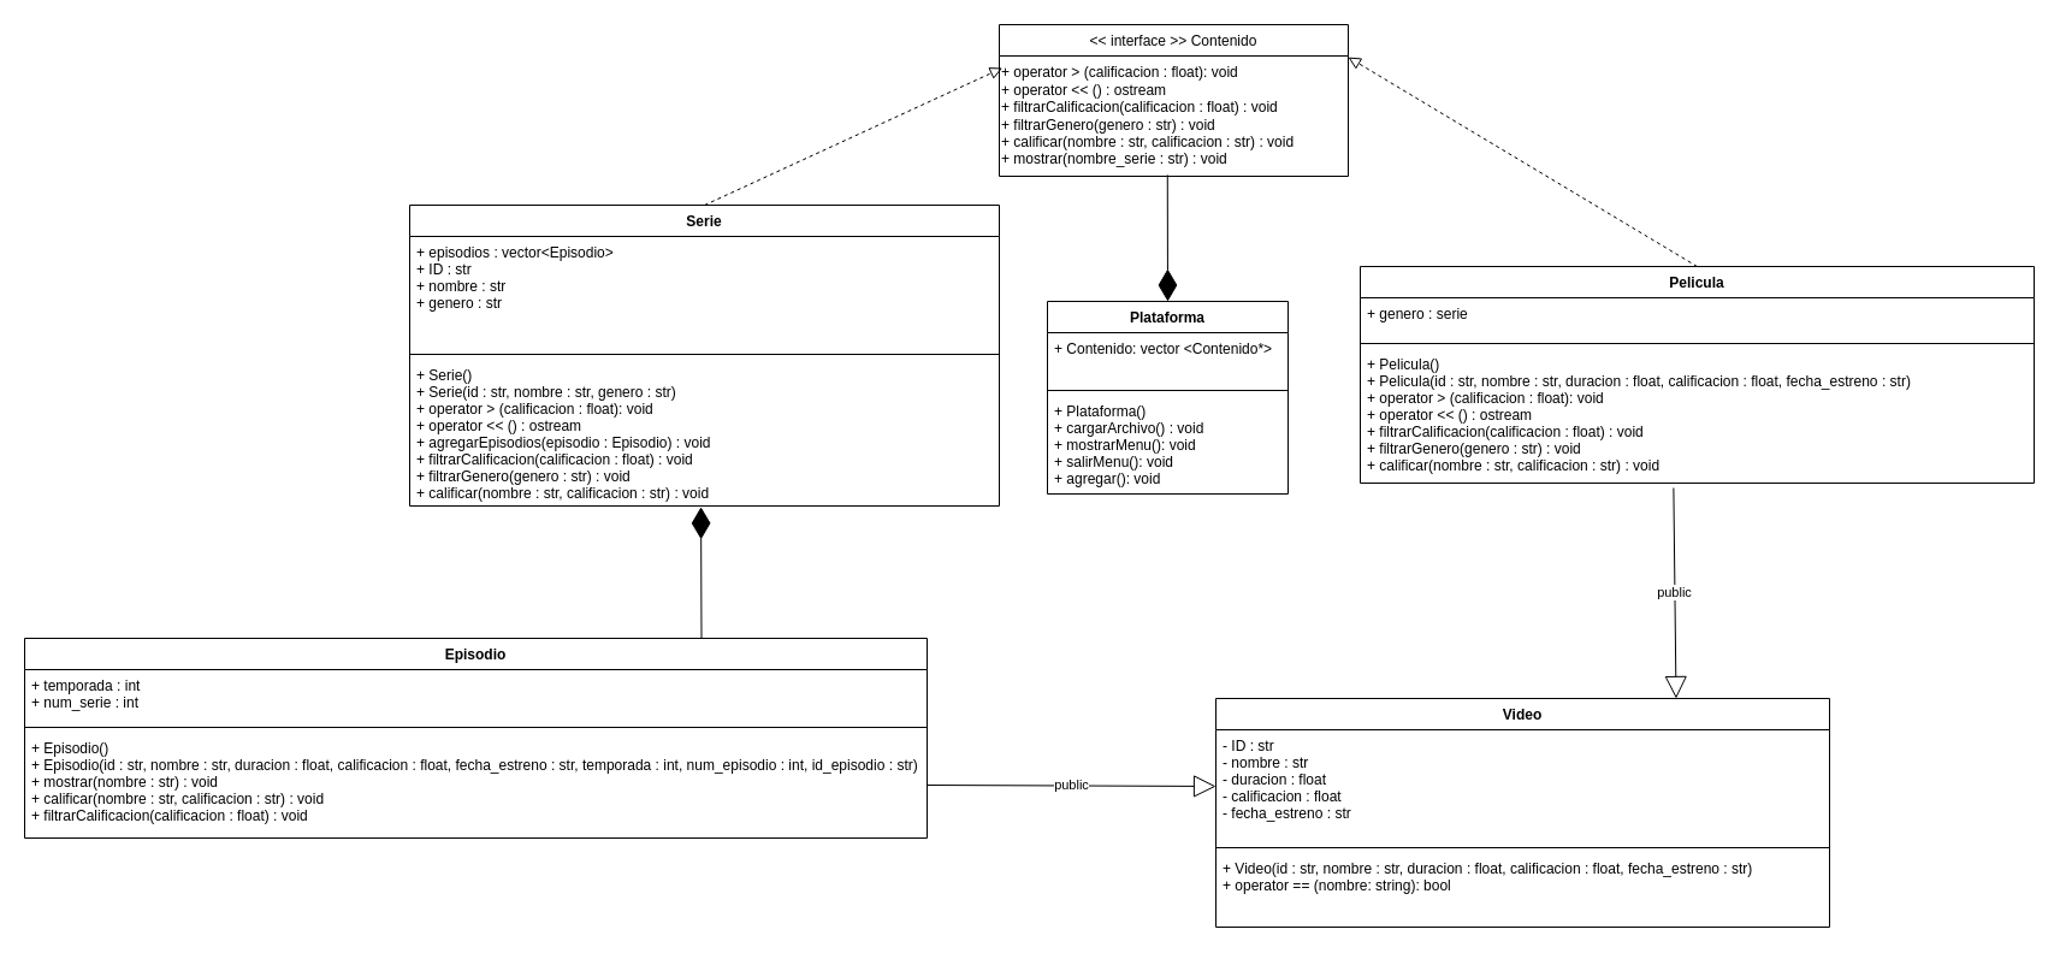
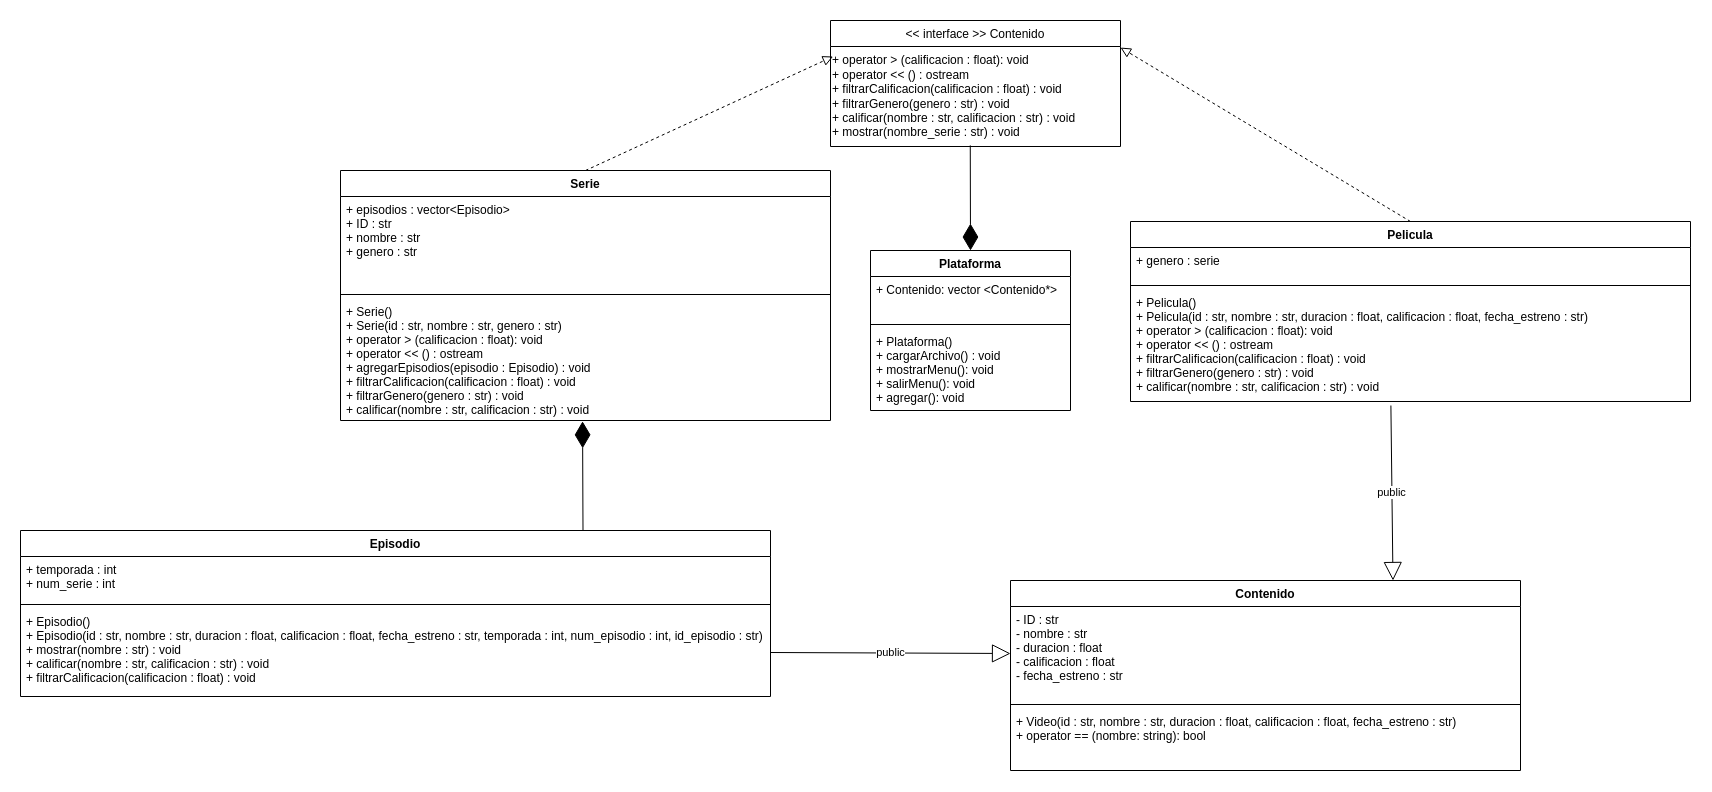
  <mxCell id="0" />
  <mxCell id="1" parent="0" />
  <mxCell id="2" value="" style="endArrow=diamondThin;endFill=1;endSize=24;html=1;exitX=0.75;exitY=0;exitDx=0;exitDy=0;entryX=0.494;entryY=1.007;entryDx=0;entryDy=0;entryPerimeter=0;" parent="1" source="22" target="21" edge="1"><mxGeometry width="160" relative="1" as="geometry"><mxPoint x="685" y="433" as="sourcePoint" /><mxPoint x="685" y="370" as="targetPoint" /></mxGeometry></mxCell>
  <mxCell id="3" value="public" style="endArrow=block;endSize=16;endFill=0;html=1;entryX=0.75;entryY=0;entryDx=0;entryDy=0;exitX=0.465;exitY=1.036;exitDx=0;exitDy=0;exitPerimeter=0;" parent="1" source="29" target="14" edge="1"><mxGeometry width="160" relative="1" as="geometry"><mxPoint x="1260" y="360" as="sourcePoint" /><mxPoint x="1050" y="500" as="targetPoint" /></mxGeometry></mxCell>
  <mxCell id="4" value="public" style="endArrow=block;endSize=16;endFill=0;html=1;exitX=1;exitY=0.5;exitDx=0;exitDy=0;entryX=0;entryY=0.5;entryDx=0;entryDy=0;" parent="1" source="25" target="15" edge="1"><mxGeometry width="160" relative="1" as="geometry"><mxPoint x="755" y="508" as="sourcePoint" /><mxPoint x="930" y="570" as="targetPoint" /></mxGeometry></mxCell>
  <mxCell id="5" value="&lt;&lt; interface &gt;&gt; Contenido" style="swimlane;fontStyle=0;childLayout=stackLayout;horizontal=1;startSize=26;fillColor=none;horizontalStack=0;resizeParent=1;resizeParentMax=0;resizeLast=0;collapsible=1;marginBottom=0;" parent="1" vertex="1"><mxGeometry x="830" y="20" width="290" height="126" as="geometry" /></mxCell>
  <mxCell id="6" value="+ operator &amp;gt; (calificacion : float): void&lt;br&gt;+ operator &amp;lt;&amp;lt; () : ostream&lt;br&gt;+ filtrarCalificacion(calificacion : float) : void&lt;br&gt;+ filtrarGenero(genero : str) : void&lt;br&gt;+ calificar(nombre : str,&amp;nbsp;calificacion : str) : void&lt;br&gt;+ mostrar(nombre_serie : str) : void" style="text;html=1;align=left;verticalAlign=middle;resizable=0;points=[];autosize=1;strokeColor=none;fillColor=none;" parent="5" vertex="1"><mxGeometry y="26" width="290" height="100" as="geometry" /></mxCell>
  <mxCell id="7" value="" style="endArrow=diamondThin;endFill=1;endSize=24;html=1;exitX=0.482;exitY=0.989;exitDx=0;exitDy=0;exitPerimeter=0;entryX=0.5;entryY=0;entryDx=0;entryDy=0;" parent="1" source="6" target="10" edge="1"><mxGeometry width="160" relative="1" as="geometry"><mxPoint x="790" y="311.459" as="sourcePoint" /><mxPoint x="950" y="210" as="targetPoint" /></mxGeometry></mxCell>
  <mxCell id="8" value="" style="endArrow=block;startArrow=none;endFill=0;startFill=0;endSize=8;html=1;verticalAlign=bottom;dashed=1;labelBackgroundColor=none;exitX=0.5;exitY=0;exitDx=0;exitDy=0;entryX=0.009;entryY=0.1;entryDx=0;entryDy=0;entryPerimeter=0;" parent="1" source="18" target="6" edge="1"><mxGeometry width="160" relative="1" as="geometry"><mxPoint x="685" y="210" as="sourcePoint" /><mxPoint x="1190" y="310" as="targetPoint" /></mxGeometry></mxCell>
  <mxCell id="9" value="" style="endArrow=block;startArrow=none;endFill=0;startFill=0;endSize=8;html=1;verticalAlign=bottom;dashed=1;labelBackgroundColor=none;exitX=0.5;exitY=0;exitDx=0;exitDy=0;entryX=1;entryY=0.011;entryDx=0;entryDy=0;entryPerimeter=0;" parent="1" source="26" target="6" edge="1"><mxGeometry width="160" relative="1" as="geometry"><mxPoint x="1200" y="210" as="sourcePoint" /><mxPoint x="879.646" y="91.68" as="targetPoint" /></mxGeometry></mxCell>
  <mxCell id="10" value="Plataforma" style="swimlane;fontStyle=1;align=center;verticalAlign=top;childLayout=stackLayout;horizontal=1;startSize=26;horizontalStack=0;resizeParent=1;resizeParentMax=0;resizeLast=0;collapsible=1;marginBottom=0;" parent="1" vertex="1"><mxGeometry x="870" y="250" width="200" height="160" as="geometry" /></mxCell>
  <mxCell id="11" value="+ Contenido: vector &lt;Contenido*&gt;&#10;" style="text;strokeColor=none;fillColor=none;align=left;verticalAlign=top;spacingLeft=4;spacingRight=4;overflow=hidden;rotatable=0;points=[[0,0.5],[1,0.5]];portConstraint=eastwest;" parent="10" vertex="1"><mxGeometry y="26" width="200" height="44" as="geometry" /></mxCell>
  <mxCell id="12" value="" style="line;strokeWidth=1;fillColor=none;align=left;verticalAlign=middle;spacingTop=-1;spacingLeft=3;spacingRight=3;rotatable=0;labelPosition=right;points=[];portConstraint=eastwest;strokeColor=inherit;" parent="10" vertex="1"><mxGeometry y="70" width="200" height="8" as="geometry" /></mxCell>
  <mxCell id="13" value="+ Plataforma()&#10;+ cargarArchivo() : void&#10;+ mostrarMenu(): void&#10;+ salirMenu(): void&#10;+ agregar(): void" style="text;strokeColor=none;fillColor=none;align=left;verticalAlign=top;spacingLeft=4;spacingRight=4;overflow=hidden;rotatable=0;points=[[0,0.5],[1,0.5]];portConstraint=eastwest;" parent="10" vertex="1"><mxGeometry y="78" width="200" height="82" as="geometry" /></mxCell>
- <mxCell id="14" value="Video" style="swimlane;fontStyle=1;align=center;verticalAlign=top;childLayout=stackLayout;horizontal=1;startSize=26;horizontalStack=0;resizeParent=1;resizeParentMax=0;resizeLast=0;collapsible=1;marginBottom=0;" parent="1" vertex="1"><mxGeometry x="1010" y="580" width="510" height="190" as="geometry" /></mxCell>
+ <mxCell id="14" value="Contenido" style="swimlane;fontStyle=1;align=center;verticalAlign=top;childLayout=stackLayout;horizontal=1;startSize=26;horizontalStack=0;resizeParent=1;resizeParentMax=0;resizeLast=0;collapsible=1;marginBottom=0;" parent="1" vertex="1"><mxGeometry x="1010" y="580" width="510" height="190" as="geometry" /></mxCell>
  <mxCell id="15" value="- ID : str&#10;- nombre : str&#10;- duracion : float&#10;- calificacion : float&#10;- fecha_estreno : str" style="text;strokeColor=none;fillColor=none;align=left;verticalAlign=top;spacingLeft=4;spacingRight=4;overflow=hidden;rotatable=0;points=[[0,0.5],[1,0.5]];portConstraint=eastwest;" parent="14" vertex="1"><mxGeometry y="26" width="510" height="94" as="geometry" /></mxCell>
  <mxCell id="16" value="" style="line;strokeWidth=1;fillColor=none;align=left;verticalAlign=middle;spacingTop=-1;spacingLeft=3;spacingRight=3;rotatable=0;labelPosition=right;points=[];portConstraint=eastwest;strokeColor=inherit;" parent="14" vertex="1"><mxGeometry y="120" width="510" height="8" as="geometry" /></mxCell>
  <mxCell id="17" value="+ Video(id : str, nombre : str, duracion : float, calificacion : float, fecha_estreno : str)&#10;+ operator == (nombre: string): bool&#10;" style="text;strokeColor=none;fillColor=none;align=left;verticalAlign=top;spacingLeft=4;spacingRight=4;overflow=hidden;rotatable=0;points=[[0,0.5],[1,0.5]];portConstraint=eastwest;" parent="14" vertex="1"><mxGeometry y="128" width="510" height="62" as="geometry" /></mxCell>
  <mxCell id="18" value="Serie" style="swimlane;fontStyle=1;align=center;verticalAlign=top;childLayout=stackLayout;horizontal=1;startSize=26;horizontalStack=0;resizeParent=1;resizeParentMax=0;resizeLast=0;collapsible=1;marginBottom=0;" parent="1" vertex="1"><mxGeometry x="340" y="170" width="490" height="250" as="geometry" /></mxCell>
  <mxCell id="19" value="+ episodios : vector&lt;Episodio&gt;&#10;+ ID : str&#10;+ nombre : str&#10;+ genero : str" style="text;strokeColor=none;fillColor=none;align=left;verticalAlign=top;spacingLeft=4;spacingRight=4;overflow=hidden;rotatable=0;points=[[0,0.5],[1,0.5]];portConstraint=eastwest;" parent="18" vertex="1"><mxGeometry y="26" width="490" height="94" as="geometry" /></mxCell>
  <mxCell id="20" value="" style="line;strokeWidth=1;fillColor=none;align=left;verticalAlign=middle;spacingTop=-1;spacingLeft=3;spacingRight=3;rotatable=0;labelPosition=right;points=[];portConstraint=eastwest;strokeColor=inherit;" parent="18" vertex="1"><mxGeometry y="120" width="490" height="8" as="geometry" /></mxCell>
  <mxCell id="21" value="+ Serie()&#10;+ Serie(id : str, nombre : str, genero : str)&#10;+ operator &gt; (calificacion : float): void&#10;+ operator &lt;&lt; () : ostream&#10;+ agregarEpisodios(episodio : Episodio) : void&#10;+ filtrarCalificacion(calificacion : float) : void&#10;+ filtrarGenero(genero : str) : void&#10;+ calificar(nombre : str, calificacion : str) : void&#10;" style="text;strokeColor=none;fillColor=none;align=left;verticalAlign=top;spacingLeft=4;spacingRight=4;overflow=hidden;rotatable=0;points=[[0,0.5],[1,0.5]];portConstraint=eastwest;" parent="18" vertex="1"><mxGeometry y="128" width="490" height="122" as="geometry" /></mxCell>
  <mxCell id="22" value="Episodio" style="swimlane;fontStyle=1;align=center;verticalAlign=top;childLayout=stackLayout;horizontal=1;startSize=26;horizontalStack=0;resizeParent=1;resizeParentMax=0;resizeLast=0;collapsible=1;marginBottom=0;" parent="1" vertex="1"><mxGeometry x="20" y="530" width="750" height="166" as="geometry" /></mxCell>
  <mxCell id="23" value="+ temporada : int&#10;+ num_serie : int&#10;" style="text;strokeColor=none;fillColor=none;align=left;verticalAlign=top;spacingLeft=4;spacingRight=4;overflow=hidden;rotatable=0;points=[[0,0.5],[1,0.5]];portConstraint=eastwest;" parent="22" vertex="1"><mxGeometry y="26" width="750" height="44" as="geometry" /></mxCell>
  <mxCell id="24" value="" style="line;strokeWidth=1;fillColor=none;align=left;verticalAlign=middle;spacingTop=-1;spacingLeft=3;spacingRight=3;rotatable=0;labelPosition=right;points=[];portConstraint=eastwest;strokeColor=inherit;" parent="22" vertex="1"><mxGeometry y="70" width="750" height="8" as="geometry" /></mxCell>
  <mxCell id="25" value="+ Episodio()&#10;+ Episodio(id : str, nombre : str, duracion : float, calificacion : float, fecha_estreno : str, temporada : int, num_episodio : int, id_episodio : str)&#10;+ mostrar(nombre : str) : void&#10;+ calificar(nombre : str, calificacion : str) : void&#10;+ filtrarCalificacion(calificacion : float) : void" style="text;strokeColor=none;fillColor=none;align=left;verticalAlign=top;spacingLeft=4;spacingRight=4;overflow=hidden;rotatable=0;points=[[0,0.5],[1,0.5]];portConstraint=eastwest;" parent="22" vertex="1"><mxGeometry y="78" width="750" height="88" as="geometry" /></mxCell>
  <mxCell id="26" value="Pelicula" style="swimlane;fontStyle=1;align=center;verticalAlign=top;childLayout=stackLayout;horizontal=1;startSize=26;horizontalStack=0;resizeParent=1;resizeParentMax=0;resizeLast=0;collapsible=1;marginBottom=0;" parent="1" vertex="1"><mxGeometry x="1130" y="221" width="560" height="180" as="geometry" /></mxCell>
  <mxCell id="27" value="+ genero : serie&#10;" style="text;strokeColor=none;fillColor=none;align=left;verticalAlign=top;spacingLeft=4;spacingRight=4;overflow=hidden;rotatable=0;points=[[0,0.5],[1,0.5]];portConstraint=eastwest;" parent="26" vertex="1"><mxGeometry y="26" width="560" height="34" as="geometry" /></mxCell>
  <mxCell id="28" value="" style="line;strokeWidth=1;fillColor=none;align=left;verticalAlign=middle;spacingTop=-1;spacingLeft=3;spacingRight=3;rotatable=0;labelPosition=right;points=[];portConstraint=eastwest;strokeColor=inherit;" parent="26" vertex="1"><mxGeometry y="60" width="560" height="8" as="geometry" /></mxCell>
  <mxCell id="29" value="+ Pelicula()&#10;+ Pelicula(id : str, nombre : str, duracion : float, calificacion : float, fecha_estreno : str)&#10;+ operator &gt; (calificacion : float): void&#10;+ operator &lt;&lt; () : ostream&#10;+ filtrarCalificacion(calificacion : float) : void&#10;+ filtrarGenero(genero : str) : void&#10;+ calificar(nombre : str, calificacion : str) : void&#10;" style="text;strokeColor=none;fillColor=none;align=left;verticalAlign=top;spacingLeft=4;spacingRight=4;overflow=hidden;rotatable=0;points=[[0,0.5],[1,0.5]];portConstraint=eastwest;" parent="26" vertex="1"><mxGeometry y="68" width="560" height="112" as="geometry" /></mxCell>
